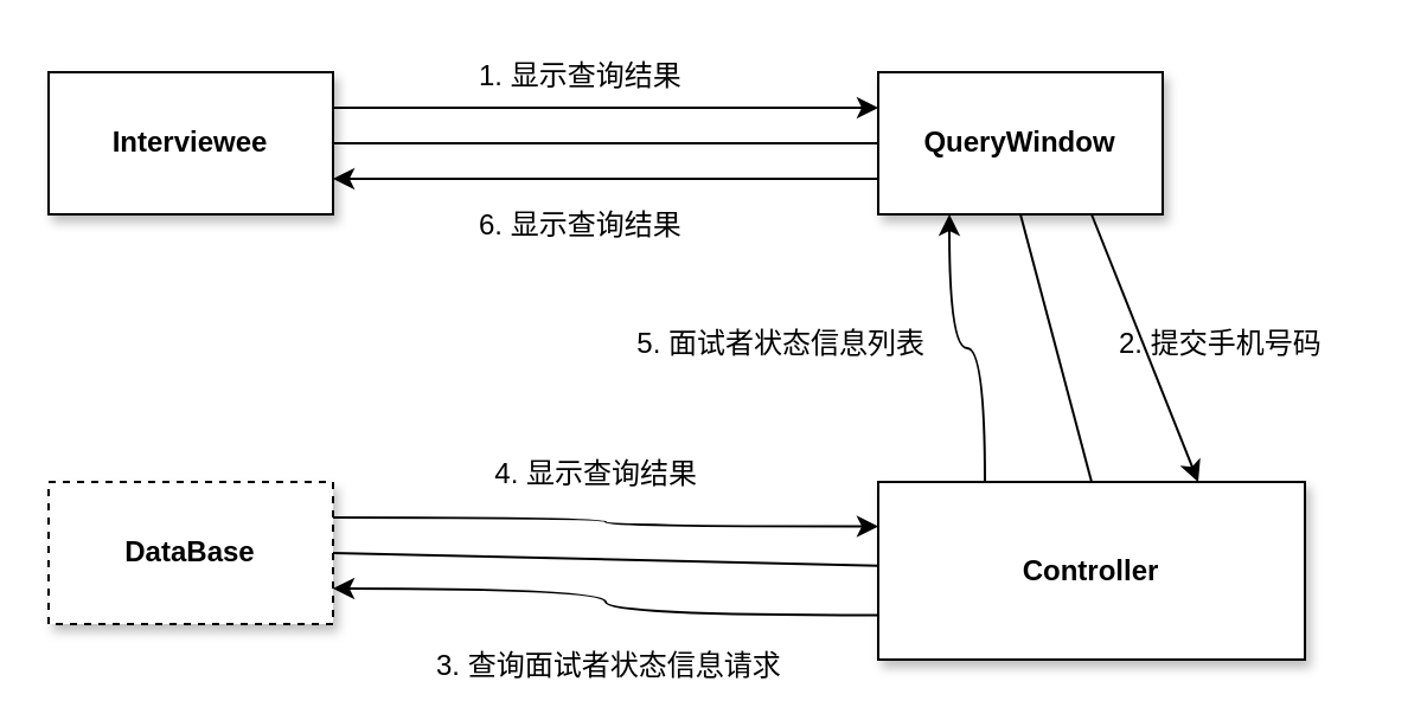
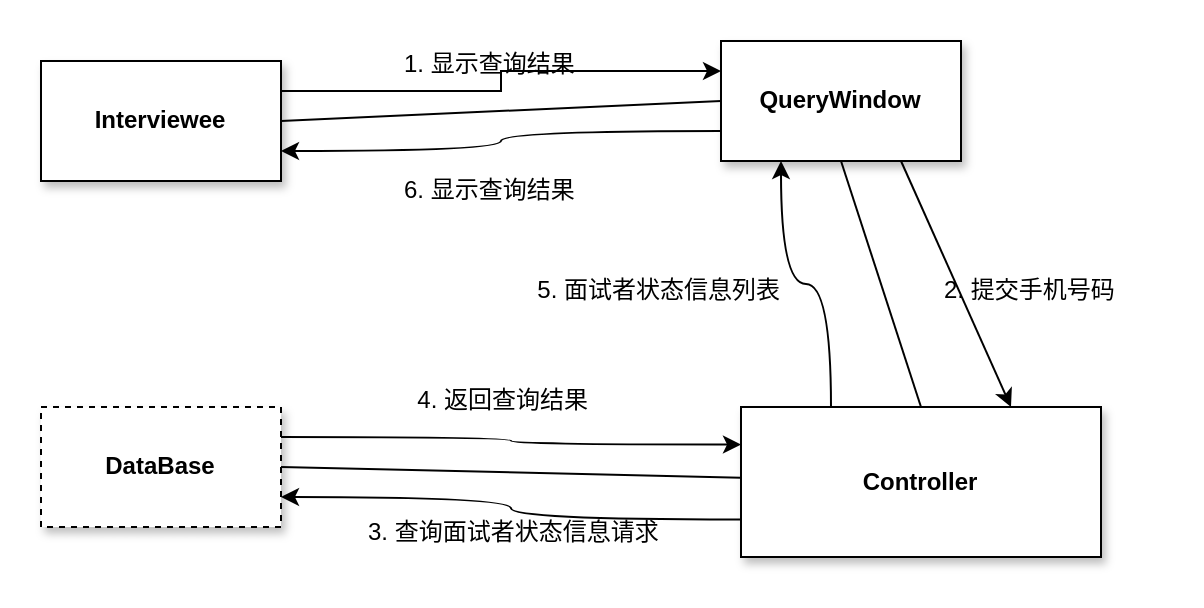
  <mxCell id="0" />
  <mxCell id="1" parent="0" />
  <mxCell id="2" style="edgeStyle=orthogonalEdgeStyle;rounded=0;orthogonalLoop=1;jettySize=auto;html=1;exitX=1;exitY=0.25;exitDx=0;exitDy=0;entryX=0;entryY=0.25;entryDx=0;entryDy=0;" edge="1" parent="1" source="3" target="5"><mxGeometry relative="1" as="geometry" /></mxCell>
  <mxCell id="3" value="&lt;b&gt;Interviewee&lt;/b&gt;" style="rounded=0;whiteSpace=wrap;html=1;shadow=1;" vertex="1" parent="1"><mxGeometry x="20" y="30" width="120" height="60" as="geometry" /></mxCell>
  <mxCell id="4" style="edgeStyle=orthogonalEdgeStyle;curved=1;rounded=0;orthogonalLoop=1;jettySize=auto;html=1;exitX=0;exitY=0.75;exitDx=0;exitDy=0;entryX=1;entryY=0.75;entryDx=0;entryDy=0;" edge="1" parent="1" source="5" target="3"><mxGeometry relative="1" as="geometry" /></mxCell>
- <mxCell id="5" value="&lt;b&gt;QueryWindow&lt;/b&gt;" style="rounded=0;whiteSpace=wrap;html=1;shadow=1;" vertex="1" parent="1"><mxGeometry x="370" y="30" width="120" height="60" as="geometry" /></mxCell>
+ <mxCell id="5" value="&lt;b&gt;QueryWindow&lt;/b&gt;" style="rounded=0;whiteSpace=wrap;html=1;shadow=1;" vertex="1" parent="1"><mxGeometry x="360" y="20" width="120" height="60" as="geometry" /></mxCell>
  <mxCell id="6" style="edgeStyle=orthogonalEdgeStyle;curved=1;rounded=0;orthogonalLoop=1;jettySize=auto;html=1;exitX=0;exitY=0.75;exitDx=0;exitDy=0;entryX=1;entryY=0.75;entryDx=0;entryDy=0;" edge="1" parent="1" source="8" target="10"><mxGeometry relative="1" as="geometry" /></mxCell>
  <mxCell id="7" style="edgeStyle=orthogonalEdgeStyle;curved=1;rounded=0;orthogonalLoop=1;jettySize=auto;html=1;exitX=0.25;exitY=0;exitDx=0;exitDy=0;entryX=0.25;entryY=1;entryDx=0;entryDy=0;" edge="1" parent="1" source="8" target="5"><mxGeometry relative="1" as="geometry" /></mxCell>
  <mxCell id="8" value="&lt;b&gt;Controller&lt;/b&gt;" style="rounded=0;whiteSpace=wrap;html=1;shadow=1;" vertex="1" parent="1"><mxGeometry x="370" y="203" width="180" height="75" as="geometry" /></mxCell>
  <mxCell id="9" style="edgeStyle=orthogonalEdgeStyle;curved=1;rounded=0;orthogonalLoop=1;jettySize=auto;html=1;exitX=1;exitY=0.25;exitDx=0;exitDy=0;entryX=0;entryY=0.25;entryDx=0;entryDy=0;" edge="1" parent="1" source="10" target="8"><mxGeometry relative="1" as="geometry" /></mxCell>
  <mxCell id="10" value="&lt;b&gt;DataBase&lt;/b&gt;" style="rounded=0;whiteSpace=wrap;html=1;shadow=1;dashed=1;" vertex="1" parent="1"><mxGeometry x="20" y="203" width="120" height="60" as="geometry" /></mxCell>
  <mxCell id="11" value="" style="endArrow=none;html=1;rounded=0;exitX=1;exitY=0.5;exitDx=0;exitDy=0;entryX=0;entryY=0.5;entryDx=0;entryDy=0;" edge="1" parent="1" source="3" target="5"><mxGeometry width="50" height="50" relative="1" as="geometry"><mxPoint x="160" y="180" as="sourcePoint" /><mxPoint x="210" y="130" as="targetPoint" /></mxGeometry></mxCell>
  <mxCell id="12" value="" style="endArrow=none;html=1;rounded=0;exitX=1;exitY=0.5;exitDx=0;exitDy=0;" edge="1" parent="1" source="10" target="8"><mxGeometry width="50" height="50" relative="1" as="geometry"><mxPoint x="170" y="250" as="sourcePoint" /><mxPoint x="220" y="200" as="targetPoint" /></mxGeometry></mxCell>
  <mxCell id="13" value="" style="endArrow=none;html=1;rounded=0;exitX=0.5;exitY=0;exitDx=0;exitDy=0;entryX=0.5;entryY=1;entryDx=0;entryDy=0;" edge="1" parent="1" source="8" target="5"><mxGeometry width="50" height="50" relative="1" as="geometry"><mxPoint x="560" y="230" as="sourcePoint" /><mxPoint x="610" y="180" as="targetPoint" /></mxGeometry></mxCell>
  <mxCell id="14" value="1. 显示查询结果" style="text;html=1;strokeColor=none;fillColor=none;align=left;verticalAlign=middle;whiteSpace=wrap;rounded=0;" vertex="1" parent="1"><mxGeometry x="200" y="20" width="110" height="24" as="geometry" /></mxCell>
  <mxCell id="15" value="" style="endArrow=classic;html=1;rounded=0;exitX=0.75;exitY=1;exitDx=0;exitDy=0;entryX=0.75;entryY=0;entryDx=0;entryDy=0;" edge="1" parent="1" source="5" target="8"><mxGeometry width="50" height="50" relative="1" as="geometry"><mxPoint x="340" y="240" as="sourcePoint" /><mxPoint x="390" y="190" as="targetPoint" /></mxGeometry></mxCell>
  <mxCell id="16" value="2. 提交手机号码" style="text;html=1;strokeColor=none;fillColor=none;align=left;verticalAlign=middle;whiteSpace=wrap;rounded=0;" vertex="1" parent="1"><mxGeometry x="470" y="130" width="110" height="30" as="geometry" /></mxCell>
- <mxCell id="17" value="3. 查询面试者状态信息请求" style="text;html=1;strokeColor=none;fillColor=none;align=left;verticalAlign=middle;whiteSpace=wrap;rounded=0;" vertex="1" parent="1"><mxGeometry x="182" y="265" width="160" height="32" as="geometry" /></mxCell>
- <mxCell id="18" value="&lt;div&gt;&amp;nbsp; 4. 显示查询结果&lt;/div&gt;" style="text;html=1;strokeColor=none;fillColor=none;align=left;verticalAlign=middle;whiteSpace=wrap;rounded=0;" vertex="1" parent="1"><mxGeometry x="200" y="190" width="110" height="19" as="geometry" /></mxCell>
+ <mxCell id="17" value="3. 查询面试者状态信息请求" style="text;html=1;strokeColor=none;fillColor=none;align=left;verticalAlign=middle;whiteSpace=wrap;rounded=0;" vertex="1" parent="1"><mxGeometry x="182" y="250" width="160" height="32" as="geometry" /></mxCell>
+ <mxCell id="18" value="&lt;div&gt;&amp;nbsp; 4. 返回查询结果&lt;/div&gt;" style="text;html=1;strokeColor=none;fillColor=none;align=left;verticalAlign=middle;whiteSpace=wrap;rounded=0;" vertex="1" parent="1"><mxGeometry x="200" y="190" width="110" height="19" as="geometry" /></mxCell>
  <mxCell id="19" value="6. 显示查询结果" style="text;html=1;strokeColor=none;fillColor=none;align=left;verticalAlign=middle;whiteSpace=wrap;rounded=0;" vertex="1" parent="1"><mxGeometry x="200" y="80" width="110" height="30" as="geometry" /></mxCell>
  <mxCell id="20" value="&lt;div&gt;&amp;nbsp; 5. 面试者状态信息列表&lt;/div&gt;" style="text;html=1;strokeColor=none;fillColor=none;align=left;verticalAlign=middle;whiteSpace=wrap;rounded=0;" vertex="1" parent="1"><mxGeometry x="260" y="130" width="130" height="30" as="geometry" /></mxCell>
